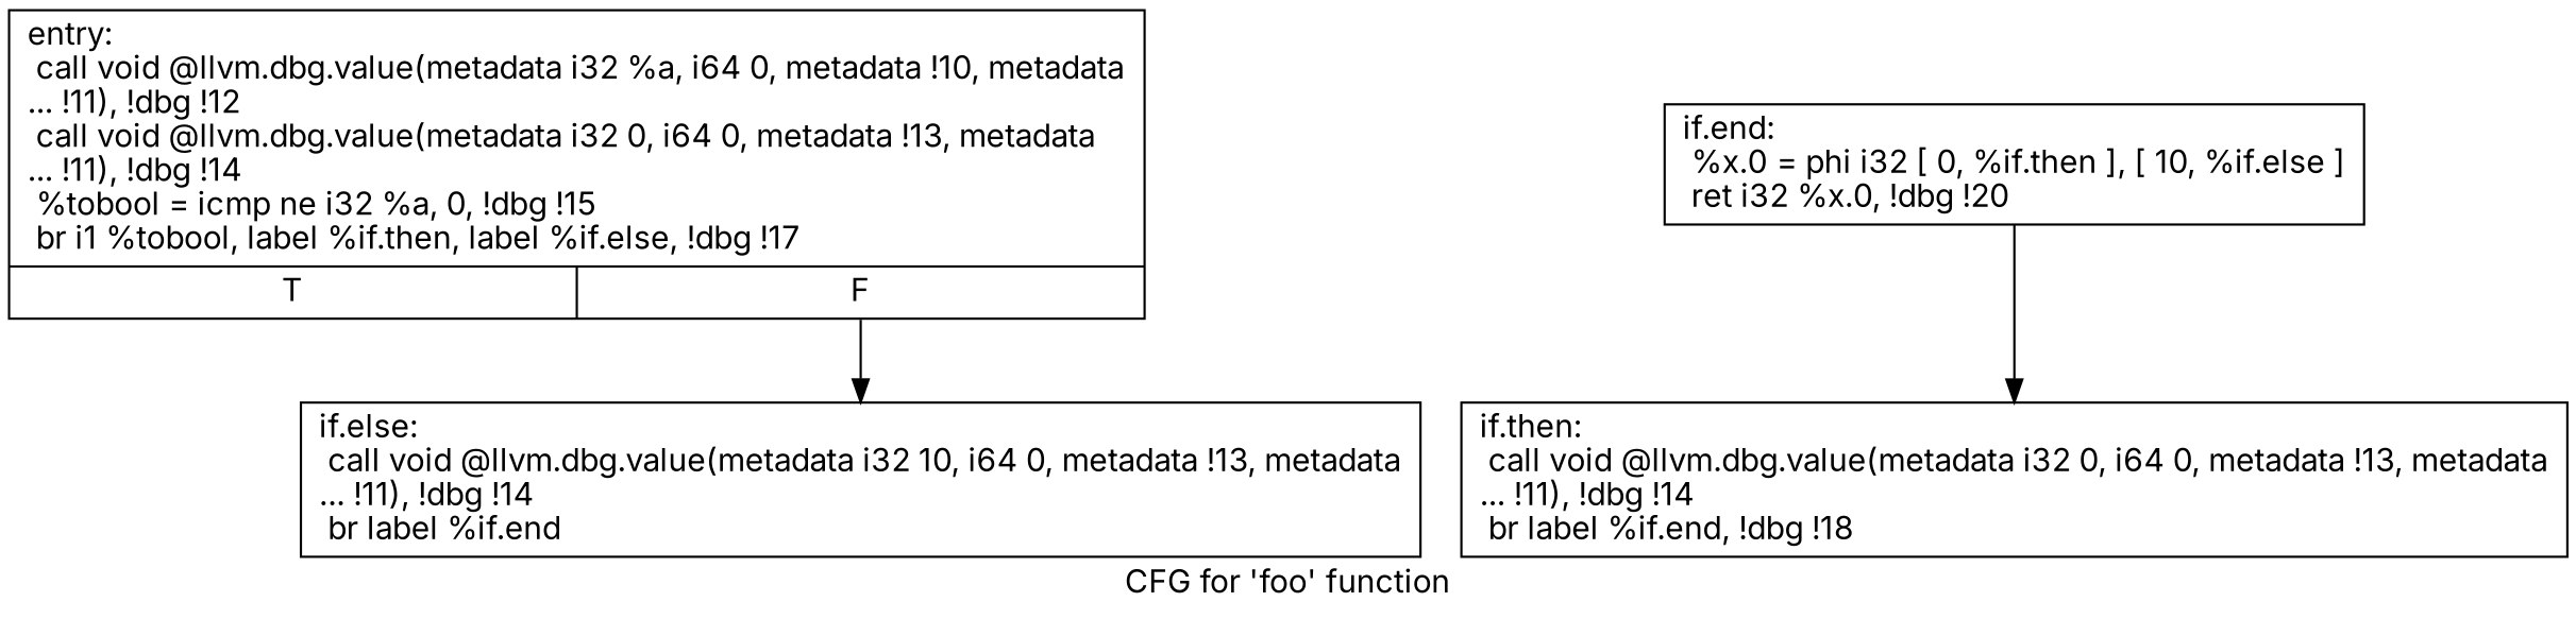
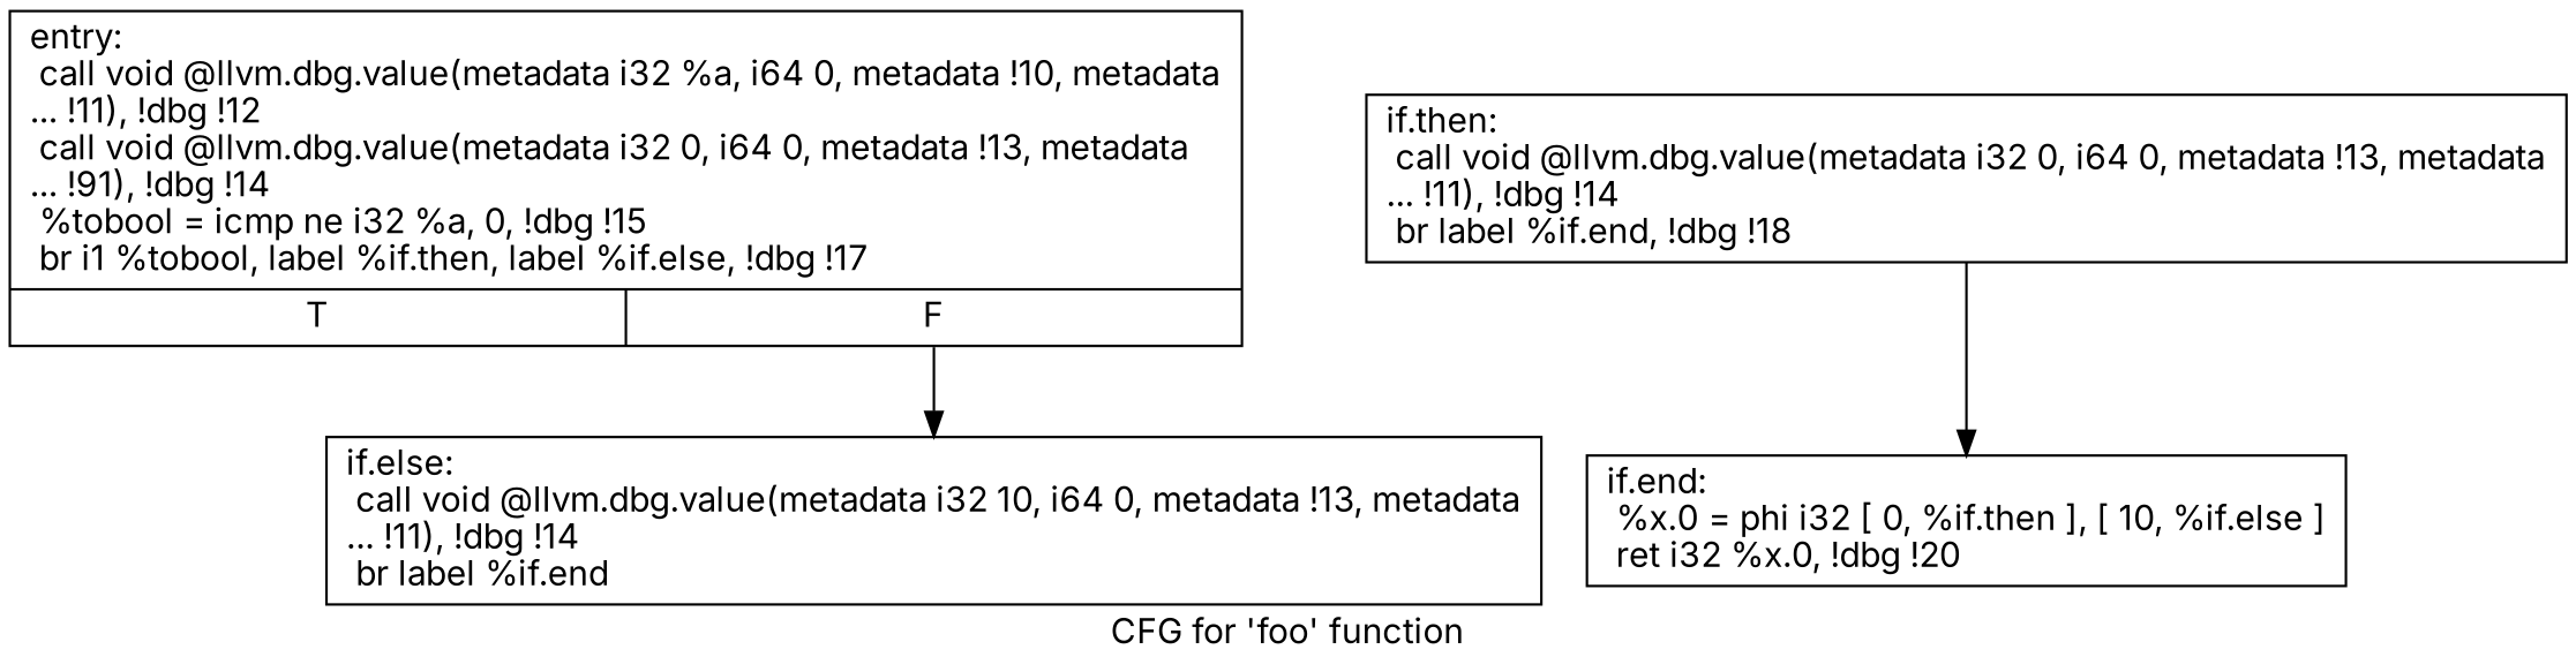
  digraph {
    fontname=Inter
    label="CFG for 'foo' function"
    node [fontname=Inter shape=record]
    edge [fontname=Inter]
-   n1 [label="{entry:\l  call void @llvm.dbg.value(metadata i32 %a, i64 0, metadata !10, metadata\l... !11), !dbg !12\l  call void @llvm.dbg.value(metadata i32 0, i64 0, metadata !13, metadata\l... !11), !dbg !14\l  %tobool = icmp ne i32 %a, 0, !dbg !15\l  br i1 %tobool, label %if.then, label %if.else, !dbg !17\l|{<s0>T|<s1>F}}"]
+   n1 [label="{entry:\l  call void @llvm.dbg.value(metadata i32 %a, i64 0, metadata !10, metadata\l... !11), !dbg !12\l  call void @llvm.dbg.value(metadata i32 0, i64 0, metadata !13, metadata\l... !91), !dbg !14\l  %tobool = icmp ne i32 %a, 0, !dbg !15\l  br i1 %tobool, label %if.then, label %if.else, !dbg !17\l|{<s0>T|<s1>F}}"]
    n2 [label="{if.else:                                          \l  call void @llvm.dbg.value(metadata i32 10, i64 0, metadata !13, metadata\l... !11), !dbg !14\l  br label %if.end\l}"]
    n3 [label="{if.then:                                          \l  call void @llvm.dbg.value(metadata i32 0, i64 0, metadata !13, metadata\l... !11), !dbg !14\l  br label %if.end, !dbg !18\l}"]
    n4 [label="{if.end:                                           \l  %x.0 = phi i32 [ 0, %if.then ], [ 10, %if.else ]\l  ret i32 %x.0, !dbg !20\l}"]
    n1 -> n2 [tailport=s1]
-   n4 -> n3
+   n3 -> n4
  }
